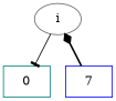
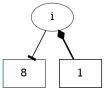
  digraph {
    node [shape=box]
    n1 [color=gray40 label=i shape=""]
-   n2 [color=teal label=0]
-   n3 [color=blue label=7]
+   n2 [color=teal label=8]
+   n3 [color=blue label=1]
    subgraph sub_1 {
      rank=same
      n1
    }
    subgraph sub_2 {
    }
    subgraph sub_3 {
      rank=same
      subgraph sub_4 {
        rank=same
        n2
        n3
      }
    }
    n1 -> n2 [arrowhead=tee style=solid]
    n3 -> n1 [arrowhead=diamond style=bold]
  }
